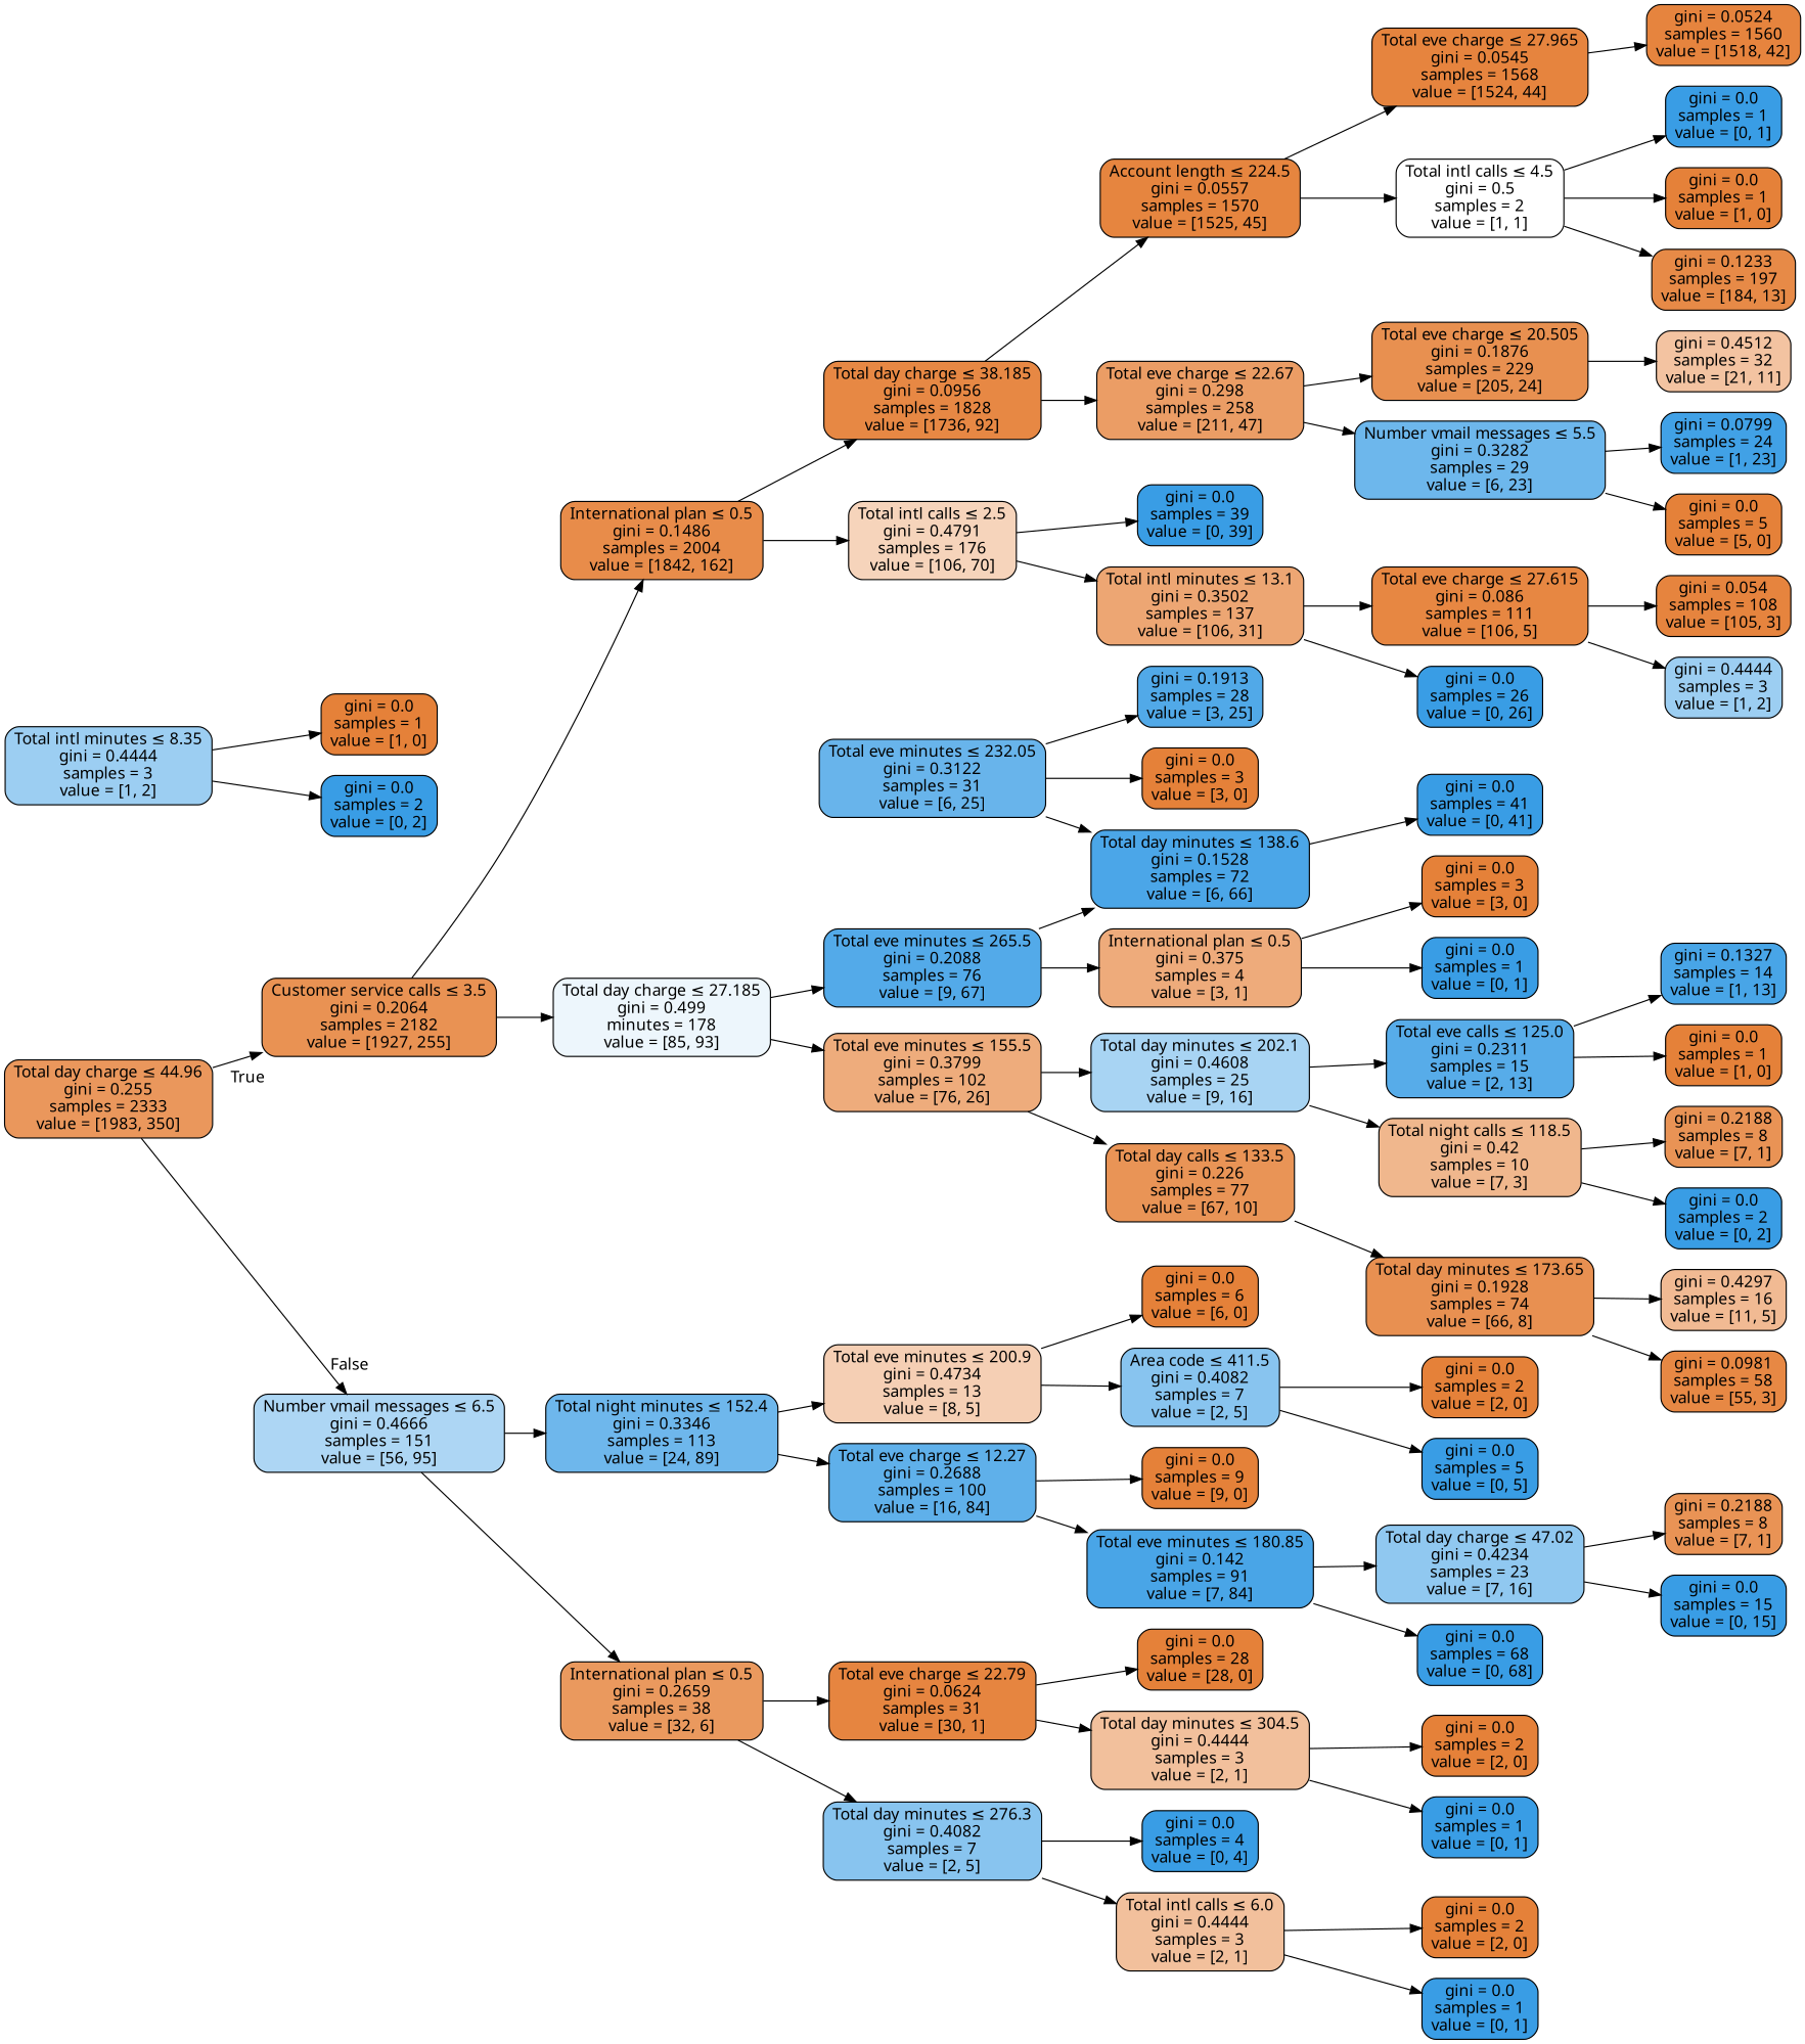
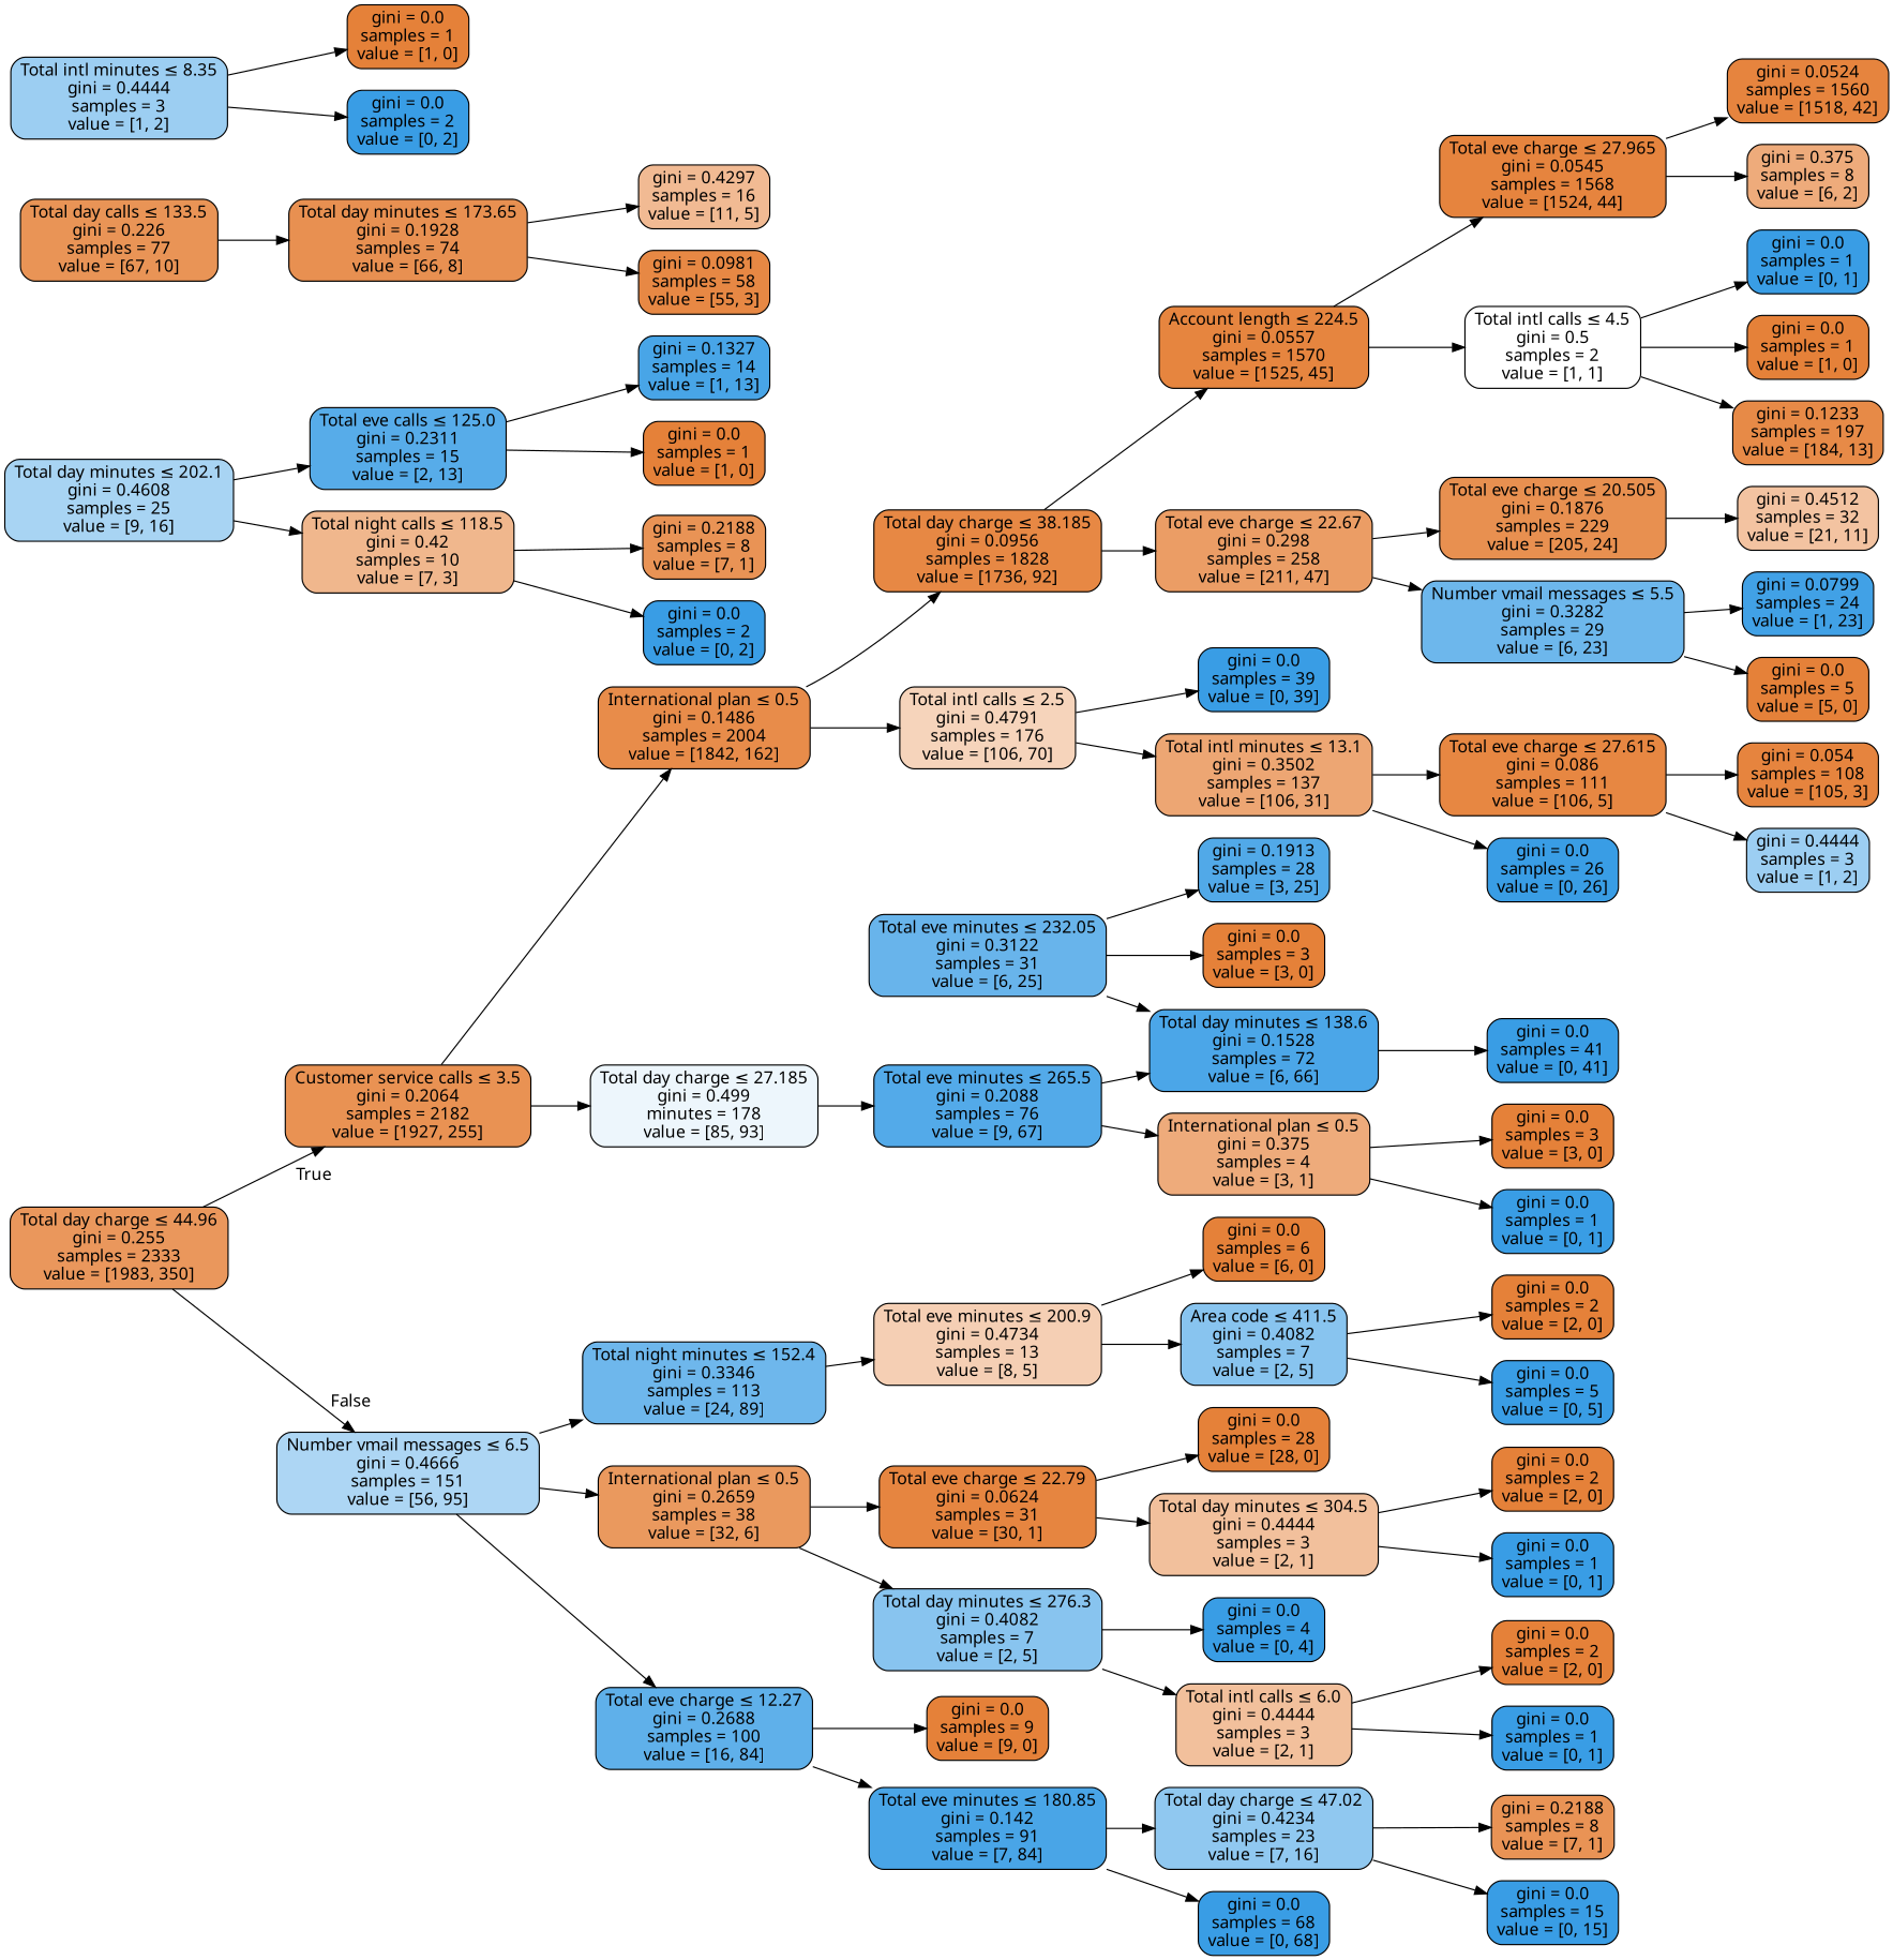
  digraph {
    fontname="Noto Sans"
    rankdir=LR
    node [color=black fillcolor="#399de5ff" fontname="Noto Sans" shape=box style="filled, rounded"]
    edge [fontname="Noto Sans"]
    n1 [fillcolor="#e58139d2" label=<Total day charge &le; 44.96<br/>gini = 0.255<br/>samples = 2333<br/>value = [1983, 350]>]
    n2 [fillcolor="#e58139dd" label=<Customer service calls &le; 3.5<br/>gini = 0.2064<br/>samples = 2182<br/>value = [1927, 255]>]
    n3 [fillcolor="#399de569" label=<Number vmail messages &le; 6.5<br/>gini = 0.4666<br/>samples = 151<br/>value = [56, 95]>]
    n4 [fillcolor="#e58139e9" label=<International plan &le; 0.5<br/>gini = 0.1486<br/>samples = 2004<br/>value = [1842, 162]>]
    n5 [fillcolor="#399de516" label=<Total day charge &le; 27.185<br/>gini = 0.499<br/>minutes = 178<br/>value = [85, 93]>]
    n6 [fillcolor="#399de5ba" label=<Total night minutes &le; 152.4<br/>gini = 0.3346<br/>samples = 113<br/>value = [24, 89]>]
    n7 [fillcolor="#e58139cf" label=<International plan &le; 0.5<br/>gini = 0.2659<br/>samples = 38<br/>value = [32, 6]>]
    n8 [fillcolor="#e58139f1" label=<Total day charge &le; 38.185<br/>gini = 0.0956<br/>samples = 1828<br/>value = [1736, 92]>]
    n9 [fillcolor="#e5813957" label=<Total intl calls &le; 2.5<br/>gini = 0.4791<br/>samples = 176<br/>value = [106, 70]>]
    n10 [fillcolor="#399de5dd" label=<Total eve minutes &le; 265.5<br/>gini = 0.2088<br/>samples = 76<br/>value = [9, 67]>]
-   n11 [fillcolor="#e58139a8" label=<Total eve minutes &le; 155.5<br/>gini = 0.3799<br/>samples = 102<br/>value = [76, 26]>]
    n12 [fillcolor="#e58139f7" label=<Account length &le; 224.5<br/>gini = 0.0557<br/>samples = 1570<br/>value = [1525, 45]>]
    n13 [fillcolor="#e58139c6" label=<Total eve charge &le; 22.67<br/>gini = 0.298<br/>samples = 258<br/>value = [211, 47]>]
    n14 [label=<gini = 0.0<br/>samples = 39<br/>value = [0, 39]>]
    n15 [fillcolor="#e58139b4" label=<Total intl minutes &le; 13.1<br/>gini = 0.3502<br/>samples = 137<br/>value = [106, 31]>]
    n16 [fillcolor="#e58139f8" label=<Total eve charge &le; 27.965<br/>gini = 0.0545<br/>samples = 1568<br/>value = [1524, 44]>]
    n17 [fillcolor="#e5813900" label=<Total intl calls &le; 4.5<br/>gini = 0.5<br/>samples = 2<br/>value = [1, 1]>]
    n18 [fillcolor="#e58139e1" label=<Total eve charge &le; 20.505<br/>gini = 0.1876<br/>samples = 229<br/>value = [205, 24]>]
    n19 [fillcolor="#399de5bc" label=<Number vmail messages &le; 5.5<br/>gini = 0.3282<br/>samples = 29<br/>value = [6, 23]>]
    n20 [fillcolor="#e58139f8" label=<gini = 0.0524<br/>samples = 1560<br/>value = [1518, 42]>]
+   n21 [fillcolor="#e58139aa" label=<gini = 0.375<br/>samples = 8<br/>value = [6, 2]>]
    n22 [label=<gini = 0.0<br/>samples = 1<br/>value = [0, 1]>]
    n23 [fillcolor="#e58139ff" label=<gini = 0.0<br/>samples = 1<br/>value = [1, 0]>]
    n24 [fillcolor="#e58139ed" label=<gini = 0.1233<br/>samples = 197<br/>value = [184, 13]>]
    n25 [fillcolor="#e5813979" label=<gini = 0.4512<br/>samples = 32<br/>value = [21, 11]>]
    n26 [fillcolor="#399de5f4" label=<gini = 0.0799<br/>samples = 24<br/>value = [1, 23]>]
    n27 [fillcolor="#e58139ff" label=<gini = 0.0<br/>samples = 5<br/>value = [5, 0]>]
    n28 [fillcolor="#e58139f3" label=<Total eve charge &le; 27.615<br/>gini = 0.086<br/>samples = 111<br/>value = [106, 5]>]
    n29 [label=<gini = 0.0<br/>samples = 26<br/>value = [0, 26]>]
    n30 [fillcolor="#e58139f8" label=<gini = 0.054<br/>samples = 108<br/>value = [105, 3]>]
    n31 [fillcolor="#399de57f" label=<gini = 0.4444<br/>samples = 3<br/>value = [1, 2]>]
    n32 [fillcolor="#399de5e8" label=<Total day minutes &le; 138.6<br/>gini = 0.1528<br/>samples = 72<br/>value = [6, 66]>]
    n33 [fillcolor="#e58139aa" label=<International plan &le; 0.5<br/>gini = 0.375<br/>samples = 4<br/>value = [3, 1]>]
    n34 [fillcolor="#399de570" label=<Total day minutes &le; 202.1<br/>gini = 0.4608<br/>samples = 25<br/>value = [9, 16]>]
    n35 [fillcolor="#e58139d9" label=<Total day calls &le; 133.5<br/>gini = 0.226<br/>samples = 77<br/>value = [67, 10]>]
    n36 [label=<gini = 0.0<br/>samples = 41<br/>value = [0, 41]>]
    n37 [fillcolor="#e58139ff" label=<gini = 0.0<br/>samples = 3<br/>value = [3, 0]>]
    n38 [label=<gini = 0.0<br/>samples = 1<br/>value = [0, 1]>]
    n39 [fillcolor="#399de5c2" label=<Total eve minutes &le; 232.05<br/>gini = 0.3122<br/>samples = 31<br/>value = [6, 25]>]
    n40 [fillcolor="#399de5e0" label=<gini = 0.1913<br/>samples = 28<br/>value = [3, 25]>]
    n41 [fillcolor="#e58139ff" label=<gini = 0.0<br/>samples = 3<br/>value = [3, 0]>]
    n42 [fillcolor="#399de5d8" label=<Total eve calls &le; 125.0<br/>gini = 0.2311<br/>samples = 15<br/>value = [2, 13]>]
    n43 [fillcolor="#e5813992" label=<Total night calls &le; 118.5<br/>gini = 0.42<br/>samples = 10<br/>value = [7, 3]>]
    n44 [fillcolor="#e58139e0" label=<Total day minutes &le; 173.65<br/>gini = 0.1928<br/>samples = 74<br/>value = [66, 8]>]
    n45 [fillcolor="#399de5eb" label=<gini = 0.1327<br/>samples = 14<br/>value = [1, 13]>]
    n46 [fillcolor="#e58139ff" label=<gini = 0.0<br/>samples = 1<br/>value = [1, 0]>]
    n47 [fillcolor="#e58139db" label=<gini = 0.2188<br/>samples = 8<br/>value = [7, 1]>]
    n48 [label=<gini = 0.0<br/>samples = 2<br/>value = [0, 2]>]
    n49 [fillcolor="#e581398b" label=<gini = 0.4297<br/>samples = 16<br/>value = [11, 5]>]
    n50 [fillcolor="#e58139f1" label=<gini = 0.0981<br/>samples = 58<br/>value = [55, 3]>]
    n51 [fillcolor="#399de57f" label=<Total intl minutes &le; 8.35<br/>gini = 0.4444<br/>samples = 3<br/>value = [1, 2]>]
    n52 [fillcolor="#e58139ff" label=<gini = 0.0<br/>samples = 1<br/>value = [1, 0]>]
    n53 [label=<gini = 0.0<br/>samples = 2<br/>value = [0, 2]>]
    n54 [fillcolor="#e5813960" label=<Total eve minutes &le; 200.9<br/>gini = 0.4734<br/>samples = 13<br/>value = [8, 5]>]
    n55 [fillcolor="#399de5ce" label=<Total eve charge &le; 12.27<br/>gini = 0.2688<br/>samples = 100<br/>value = [16, 84]>]
    n56 [fillcolor="#e58139f6" label=<Total eve charge &le; 22.79<br/>gini = 0.0624<br/>samples = 31<br/>value = [30, 1]>]
    n57 [fillcolor="#399de599" label=<Total day minutes &le; 276.3<br/>gini = 0.4082<br/>samples = 7<br/>value = [2, 5]>]
    n58 [fillcolor="#e58139ff" label=<gini = 0.0<br/>samples = 6<br/>value = [6, 0]>]
    n59 [fillcolor="#399de599" label=<Area code &le; 411.5<br/>gini = 0.4082<br/>samples = 7<br/>value = [2, 5]>]
    n60 [fillcolor="#e58139ff" label=<gini = 0.0<br/>samples = 9<br/>value = [9, 0]>]
    n61 [fillcolor="#399de5ea" label=<Total eve minutes &le; 180.85<br/>gini = 0.142<br/>samples = 91<br/>value = [7, 84]>]
    n62 [fillcolor="#e58139ff" label=<gini = 0.0<br/>samples = 2<br/>value = [2, 0]>]
    n63 [label=<gini = 0.0<br/>samples = 5<br/>value = [0, 5]>]
    n64 [fillcolor="#399de58f" label=<Total day charge &le; 47.02<br/>gini = 0.4234<br/>samples = 23<br/>value = [7, 16]>]
    n65 [label=<gini = 0.0<br/>samples = 68<br/>value = [0, 68]>]
    n66 [fillcolor="#e58139db" label=<gini = 0.2188<br/>samples = 8<br/>value = [7, 1]>]
    n67 [label=<gini = 0.0<br/>samples = 15<br/>value = [0, 15]>]
    n68 [fillcolor="#e58139ff" label=<gini = 0.0<br/>samples = 28<br/>value = [28, 0]>]
    n69 [fillcolor="#e581397f" label=<Total day minutes &le; 304.5<br/>gini = 0.4444<br/>samples = 3<br/>value = [2, 1]>]
    n70 [label=<gini = 0.0<br/>samples = 4<br/>value = [0, 4]>]
    n71 [fillcolor="#e581397f" label=<Total intl calls &le; 6.0<br/>gini = 0.4444<br/>samples = 3<br/>value = [2, 1]>]
    n72 [fillcolor="#e58139ff" label=<gini = 0.0<br/>samples = 2<br/>value = [2, 0]>]
    n73 [label=<gini = 0.0<br/>samples = 1<br/>value = [0, 1]>]
    n74 [fillcolor="#e58139ff" label=<gini = 0.0<br/>samples = 2<br/>value = [2, 0]>]
    n75 [label=<gini = 0.0<br/>samples = 1<br/>value = [0, 1]>]
    n1 -> n2 [headlabel=True labelangle=45 labeldistance=2.5]
    n1 -> n3 [headlabel=False labelangle=-45 labeldistance=2.5]
    n2 -> n4
    n2 -> n5
    n3 -> n6
    n3 -> n7
    n4 -> n8
    n4 -> n9
    n5 -> n10
-   n5 -> n11
    n6 -> n54
-   n6 -> n55
+   n3 -> n55
    n7 -> n56
    n7 -> n57
    n8 -> n12
    n8 -> n13
    n9 -> n14
    n9 -> n15
    n10 -> n32
    n10 -> n33
-   n11 -> n34
-   n11 -> n35
    n12 -> n16
    n12 -> n17
    n13 -> n18
    n13 -> n19
    n15 -> n28
    n15 -> n29
    n16 -> n20
+   n16 -> n21
    n17 -> n22
    n17 -> n23
    n17 -> n24
    n18 -> n25
    n19 -> n26
    n19 -> n27
    n28 -> n30
    n28 -> n31
    n32 -> n36
    n33 -> n37
    n33 -> n38
    n34 -> n42
    n34 -> n43
    n35 -> n44
    n39 -> n32
    n39 -> n40
    n39 -> n41
    n42 -> n45
    n42 -> n46
    n43 -> n47
    n43 -> n48
    n44 -> n49
    n44 -> n50
    n51 -> n52
    n51 -> n53
    n54 -> n58
    n54 -> n59
    n55 -> n60
    n55 -> n61
    n56 -> n68
    n56 -> n69
    n57 -> n70
    n57 -> n71
    n59 -> n62
    n59 -> n63
    n61 -> n64
    n61 -> n65
    n64 -> n66
    n64 -> n67
    n69 -> n72
    n69 -> n73
    n71 -> n74
    n71 -> n75
  }
